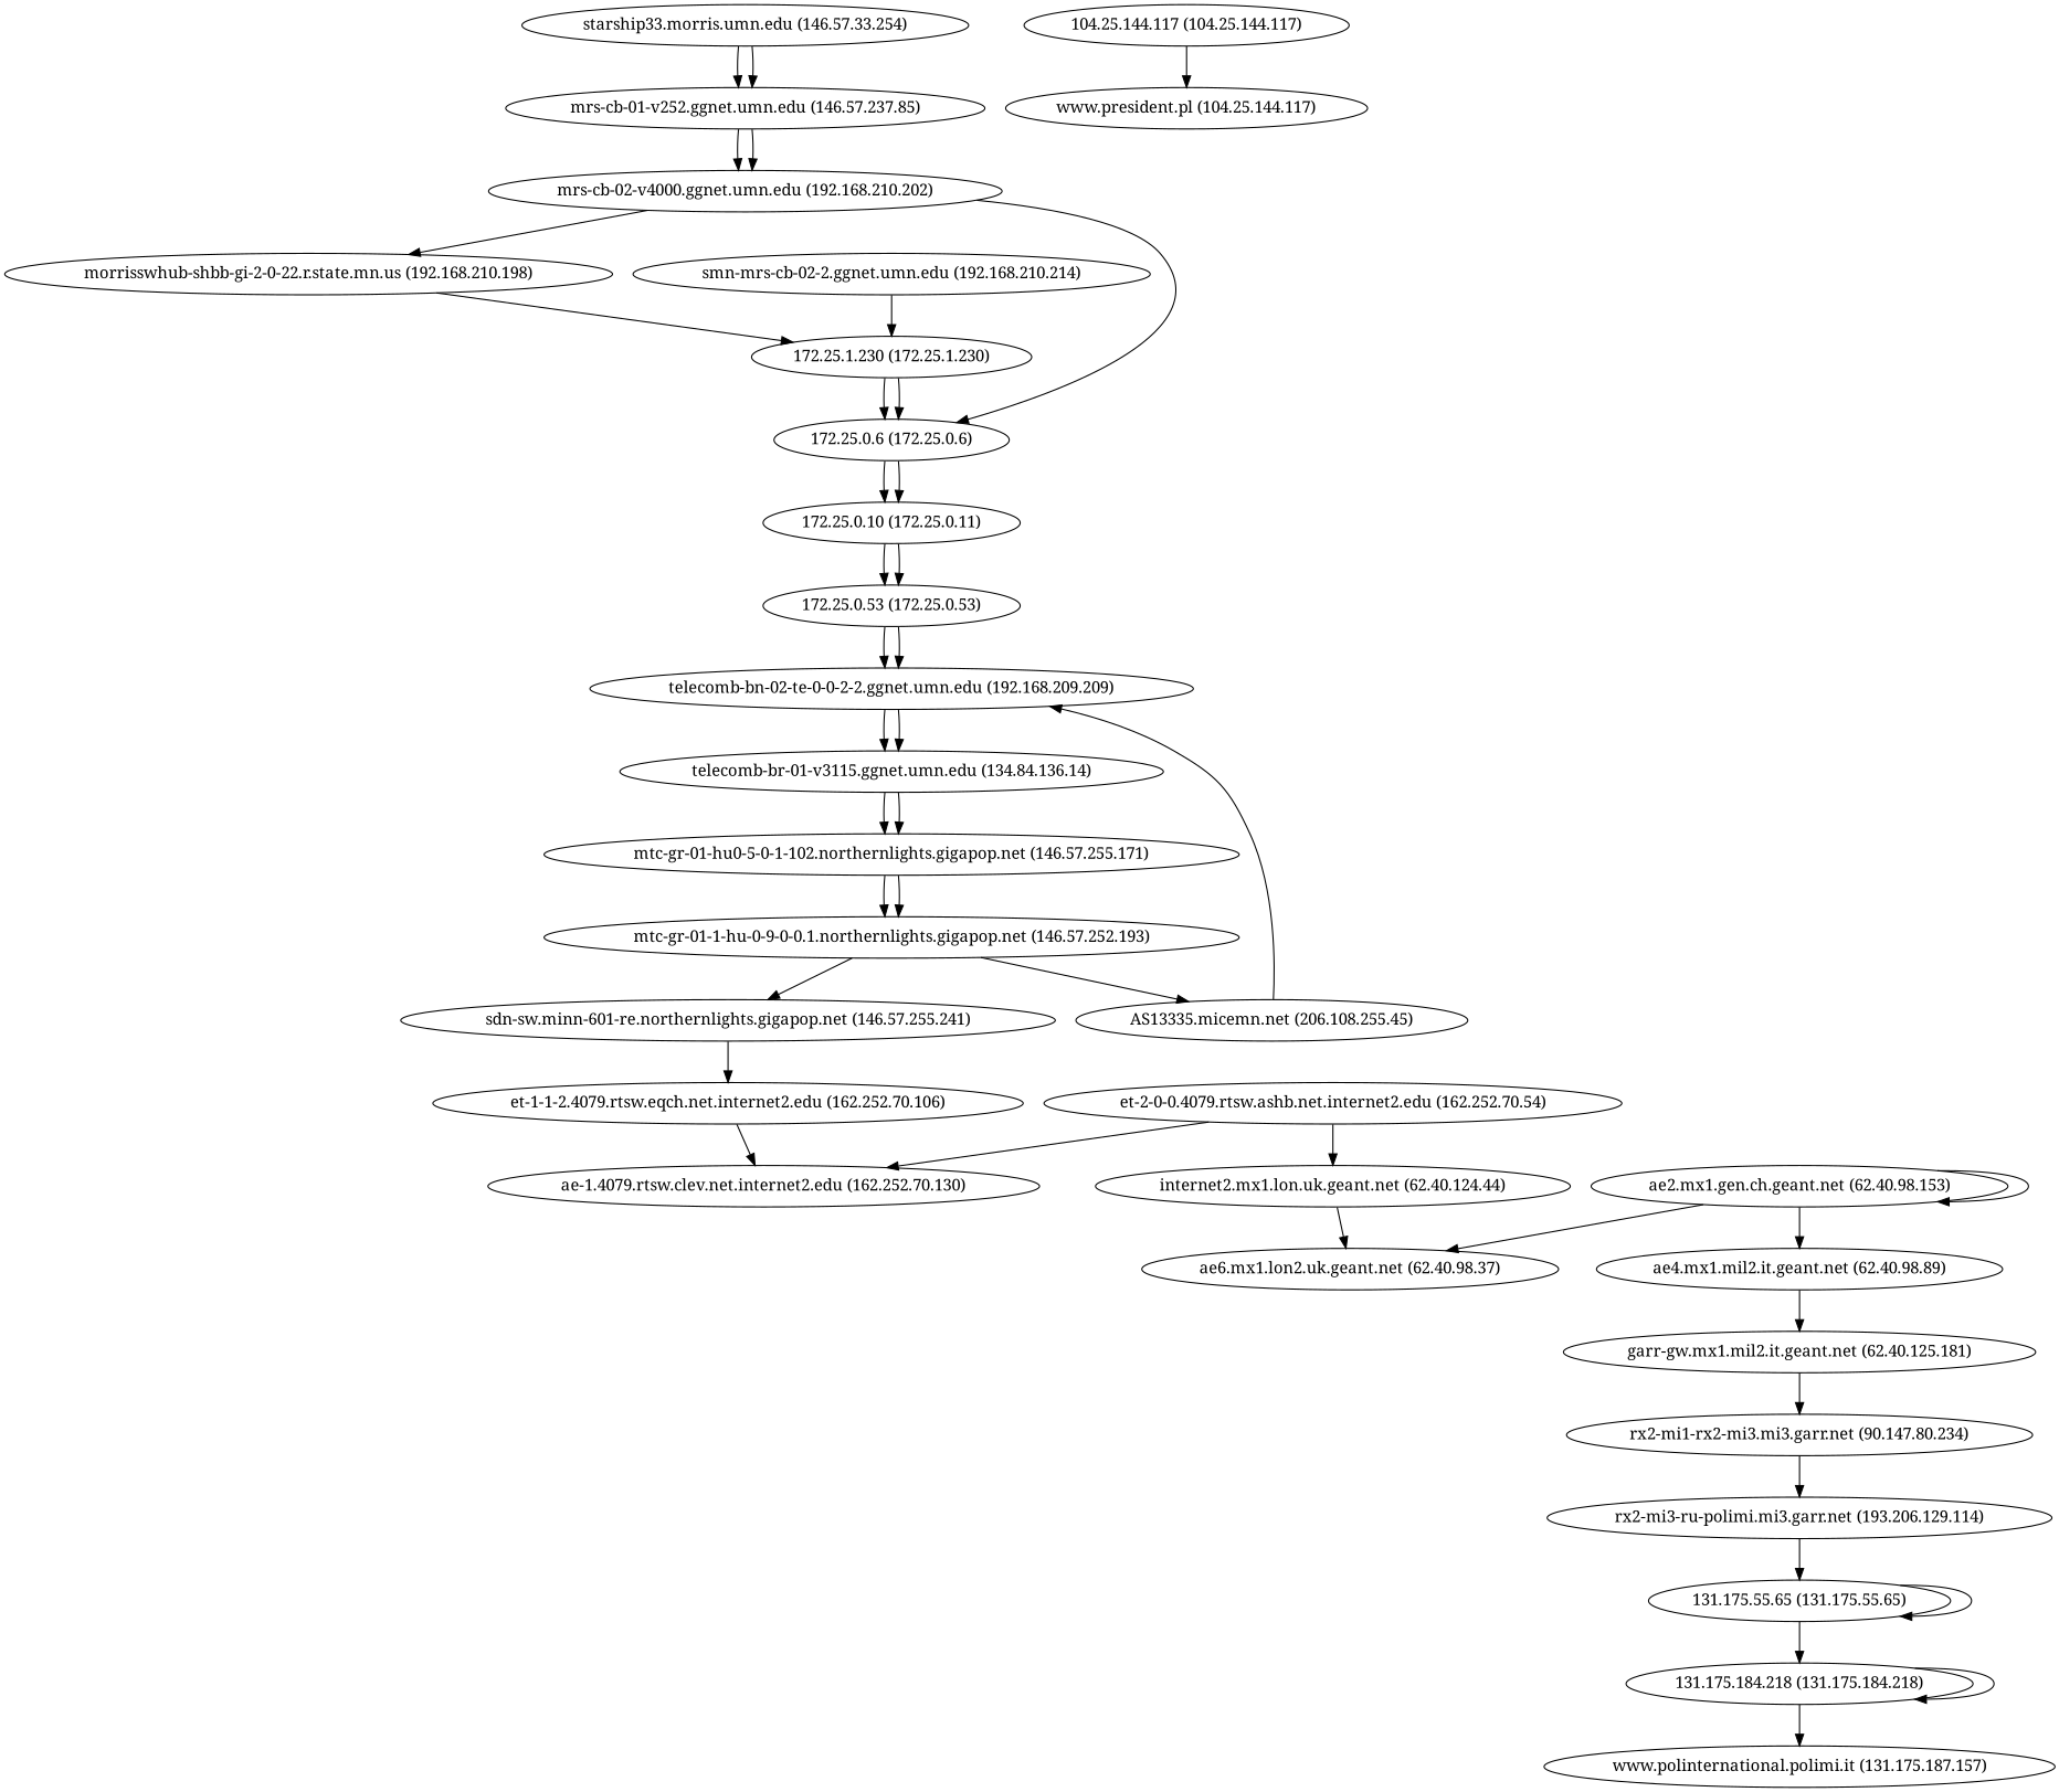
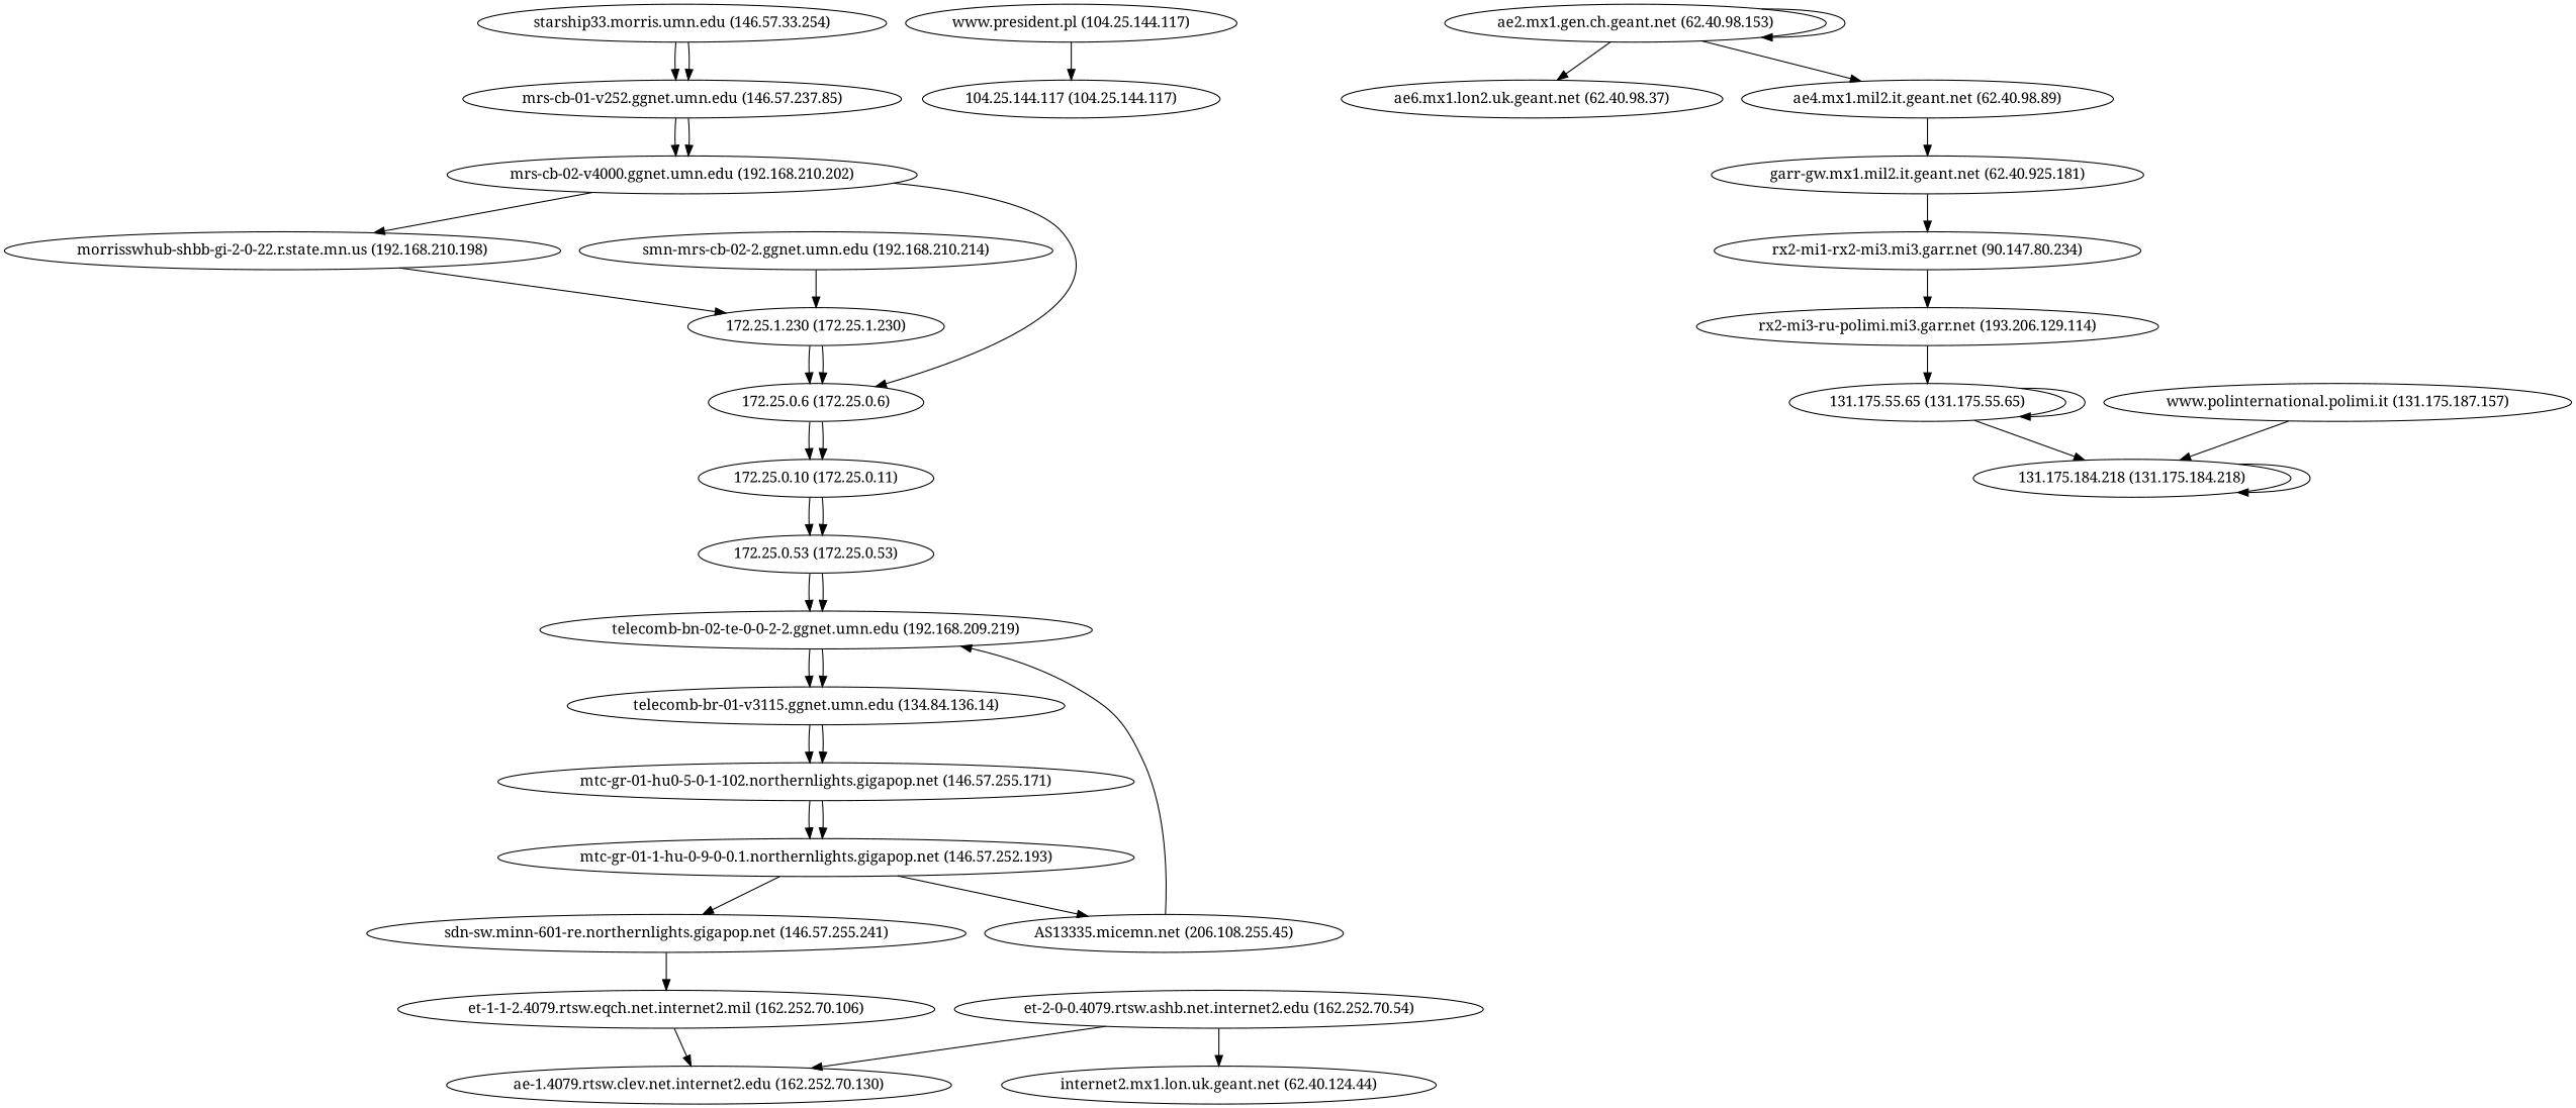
  digraph {
    fontname="Noto Serif"
    node [fontname="Noto Serif"]
    edge [fontname="Noto Serif"]
    "starship33.morris.umn.edu (146.57.33.254)"
    "mrs-cb-01-v252.ggnet.umn.edu (146.57.237.85)"
    "mrs-cb-02-v4000.ggnet.umn.edu (192.168.210.202)"
    "morrisswhub-shbb-gi-2-0-22.r.state.mn.us (192.168.210.198)"
    "172.25.0.6 (172.25.0.6)"
    "smn-mrs-cb-02-2.ggnet.umn.edu (192.168.210.214)"
    "172.25.1.230 (172.25.1.230)"
    n8 [label="172.25.0.10 (172.25.0.11)"]
    "172.25.0.53 (172.25.0.53)"
-   "telecomb-bn-02-te-0-0-2-2.ggnet.umn.edu (192.168.209.209)"
+   "telecomb-bn-02-te-0-0-2-2.ggnet.umn.edu (192.168.209.209)" [label="telecomb-bn-02-te-0-0-2-2.ggnet.umn.edu (192.168.209.219)"]
    "telecomb-br-01-v3115.ggnet.umn.edu (134.84.136.14)"
    "mtc-gr-01-hu0-5-0-1-102.northernlights.gigapop.net (146.57.255.171)"
    "mtc-gr-01-1-hu-0-9-0-0.1.northernlights.gigapop.net (146.57.252.193)"
    "AS13335.micemn.net (206.108.255.45)"
    "sdn-sw.minn-601-re.northernlights.gigapop.net (146.57.255.241)"
-   "et-1-1-2.4079.rtsw.eqch.net.internet2.edu (162.252.70.106)"
+   "et-1-1-2.4079.rtsw.eqch.net.internet2.edu (162.252.70.106)" [label="et-1-1-2.4079.rtsw.eqch.net.internet2.mil (162.252.70.106)"]
    "104.25.144.117 (104.25.144.117)"
    "www.president.pl (104.25.144.117)"
    "ae-1.4079.rtsw.clev.net.internet2.edu (162.252.70.130)"
    "et-2-0-0.4079.rtsw.ashb.net.internet2.edu (162.252.70.54)"
    "internet2.mx1.lon.uk.geant.net (62.40.124.44)"
    "ae6.mx1.lon2.uk.geant.net (62.40.98.37)"
    "ae2.mx1.gen.ch.geant.net (62.40.98.153)"
    "ae4.mx1.mil2.it.geant.net (62.40.98.89)"
-   "garr-gw.mx1.mil2.it.geant.net (62.40.125.181)"
+   "garr-gw.mx1.mil2.it.geant.net (62.40.125.181)" [label="garr-gw.mx1.mil2.it.geant.net (62.40.925.181)"]
    "rx2-mi1-rx2-mi3.mi3.garr.net (90.147.80.234)"
    "rx2-mi3-ru-polimi.mi3.garr.net (193.206.129.114)"
    "131.175.55.65 (131.175.55.65)"
    "131.175.184.218 (131.175.184.218)"
    "www.polinternational.polimi.it (131.175.187.157)"
    "starship33.morris.umn.edu (146.57.33.254)" -> "mrs-cb-01-v252.ggnet.umn.edu (146.57.237.85)"
    "starship33.morris.umn.edu (146.57.33.254)" -> "mrs-cb-01-v252.ggnet.umn.edu (146.57.237.85)"
    "mrs-cb-01-v252.ggnet.umn.edu (146.57.237.85)" -> "mrs-cb-02-v4000.ggnet.umn.edu (192.168.210.202)"
    "mrs-cb-01-v252.ggnet.umn.edu (146.57.237.85)" -> "mrs-cb-02-v4000.ggnet.umn.edu (192.168.210.202)"
    "mrs-cb-02-v4000.ggnet.umn.edu (192.168.210.202)" -> "morrisswhub-shbb-gi-2-0-22.r.state.mn.us (192.168.210.198)"
    "mrs-cb-02-v4000.ggnet.umn.edu (192.168.210.202)" -> "172.25.0.6 (172.25.0.6)"
    "morrisswhub-shbb-gi-2-0-22.r.state.mn.us (192.168.210.198)" -> "172.25.1.230 (172.25.1.230)"
    "172.25.0.6 (172.25.0.6)" -> n8
    "172.25.0.6 (172.25.0.6)" -> n8
    "smn-mrs-cb-02-2.ggnet.umn.edu (192.168.210.214)" -> "172.25.1.230 (172.25.1.230)"
    "172.25.1.230 (172.25.1.230)" -> "172.25.0.6 (172.25.0.6)"
    "172.25.1.230 (172.25.1.230)" -> "172.25.0.6 (172.25.0.6)"
    n8 -> "172.25.0.53 (172.25.0.53)"
    n8 -> "172.25.0.53 (172.25.0.53)"
    "172.25.0.53 (172.25.0.53)" -> "telecomb-bn-02-te-0-0-2-2.ggnet.umn.edu (192.168.209.209)"
    "172.25.0.53 (172.25.0.53)" -> "telecomb-bn-02-te-0-0-2-2.ggnet.umn.edu (192.168.209.209)"
    "telecomb-bn-02-te-0-0-2-2.ggnet.umn.edu (192.168.209.209)" -> "telecomb-br-01-v3115.ggnet.umn.edu (134.84.136.14)"
    "telecomb-bn-02-te-0-0-2-2.ggnet.umn.edu (192.168.209.209)" -> "telecomb-br-01-v3115.ggnet.umn.edu (134.84.136.14)"
    "telecomb-br-01-v3115.ggnet.umn.edu (134.84.136.14)" -> "mtc-gr-01-hu0-5-0-1-102.northernlights.gigapop.net (146.57.255.171)"
    "telecomb-br-01-v3115.ggnet.umn.edu (134.84.136.14)" -> "mtc-gr-01-hu0-5-0-1-102.northernlights.gigapop.net (146.57.255.171)"
    "mtc-gr-01-hu0-5-0-1-102.northernlights.gigapop.net (146.57.255.171)" -> "mtc-gr-01-1-hu-0-9-0-0.1.northernlights.gigapop.net (146.57.252.193)"
    "mtc-gr-01-hu0-5-0-1-102.northernlights.gigapop.net (146.57.255.171)" -> "mtc-gr-01-1-hu-0-9-0-0.1.northernlights.gigapop.net (146.57.252.193)"
    "mtc-gr-01-1-hu-0-9-0-0.1.northernlights.gigapop.net (146.57.252.193)" -> "AS13335.micemn.net (206.108.255.45)"
    "mtc-gr-01-1-hu-0-9-0-0.1.northernlights.gigapop.net (146.57.252.193)" -> "sdn-sw.minn-601-re.northernlights.gigapop.net (146.57.255.241)"
    "AS13335.micemn.net (206.108.255.45)" -> "telecomb-bn-02-te-0-0-2-2.ggnet.umn.edu (192.168.209.209)"
    "sdn-sw.minn-601-re.northernlights.gigapop.net (146.57.255.241)" -> "et-1-1-2.4079.rtsw.eqch.net.internet2.edu (162.252.70.106)"
    "et-1-1-2.4079.rtsw.eqch.net.internet2.edu (162.252.70.106)" -> "ae-1.4079.rtsw.clev.net.internet2.edu (162.252.70.130)"
-   "104.25.144.117 (104.25.144.117)" -> "www.president.pl (104.25.144.117)"
+   "www.president.pl (104.25.144.117)" -> "104.25.144.117 (104.25.144.117)"
    "et-2-0-0.4079.rtsw.ashb.net.internet2.edu (162.252.70.54)" -> "ae-1.4079.rtsw.clev.net.internet2.edu (162.252.70.130)"
    "et-2-0-0.4079.rtsw.ashb.net.internet2.edu (162.252.70.54)" -> "internet2.mx1.lon.uk.geant.net (62.40.124.44)"
-   "internet2.mx1.lon.uk.geant.net (62.40.124.44)" -> "ae6.mx1.lon2.uk.geant.net (62.40.98.37)"
    "ae2.mx1.gen.ch.geant.net (62.40.98.153)" -> "ae6.mx1.lon2.uk.geant.net (62.40.98.37)"
    "ae2.mx1.gen.ch.geant.net (62.40.98.153)" -> "ae2.mx1.gen.ch.geant.net (62.40.98.153)"
    "ae2.mx1.gen.ch.geant.net (62.40.98.153)" -> "ae4.mx1.mil2.it.geant.net (62.40.98.89)"
    "ae4.mx1.mil2.it.geant.net (62.40.98.89)" -> "garr-gw.mx1.mil2.it.geant.net (62.40.125.181)"
    "garr-gw.mx1.mil2.it.geant.net (62.40.125.181)" -> "rx2-mi1-rx2-mi3.mi3.garr.net (90.147.80.234)"
    "rx2-mi1-rx2-mi3.mi3.garr.net (90.147.80.234)" -> "rx2-mi3-ru-polimi.mi3.garr.net (193.206.129.114)"
    "rx2-mi3-ru-polimi.mi3.garr.net (193.206.129.114)" -> "131.175.55.65 (131.175.55.65)"
    "131.175.55.65 (131.175.55.65)" -> "131.175.55.65 (131.175.55.65)"
    "131.175.55.65 (131.175.55.65)" -> "131.175.184.218 (131.175.184.218)"
    "131.175.184.218 (131.175.184.218)" -> "131.175.184.218 (131.175.184.218)"
-   "131.175.184.218 (131.175.184.218)" -> "www.polinternational.polimi.it (131.175.187.157)"
+   "www.polinternational.polimi.it (131.175.187.157)" -> "131.175.184.218 (131.175.184.218)"
  }
